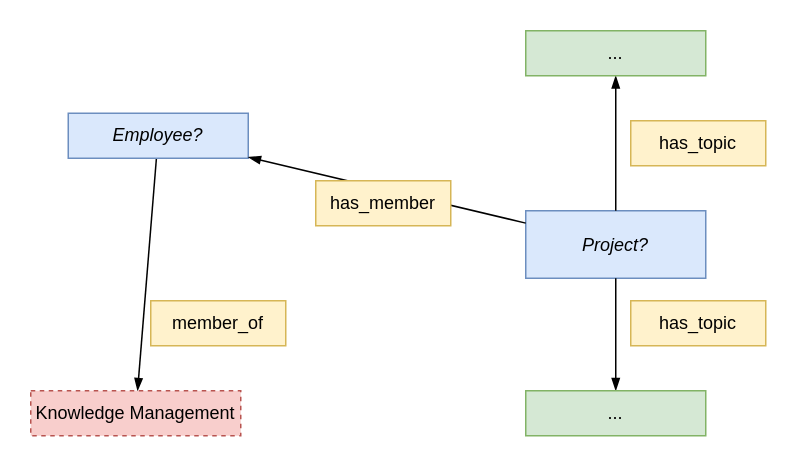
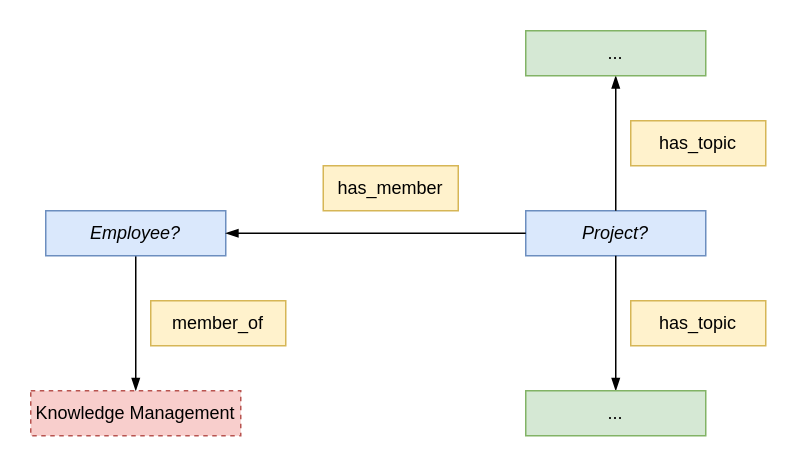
  <mxCell id="0" />
  <mxCell id="1" parent="0" />
  <mxCell id="2" style="edgeStyle=none;rounded=0;comic=0;orthogonalLoop=1;jettySize=auto;html=1;endArrow=blockThin;endFill=1;strokeWidth=1;fontSize=12;fontColor=#0000FF;" edge="1" parent="1" source="3" target="4"><mxGeometry relative="1" as="geometry"><mxPoint x="310" y="90" as="targetPoint" /></mxGeometry></mxCell>
- <mxCell id="3" value="&lt;i&gt;Employee?&lt;/i&gt;" style="rounded=0;whiteSpace=wrap;html=1;shadow=0;glass=0;strokeColor=#6c8ebf;strokeWidth=1;fontSize=12;align=center;fillColor=#dae8fc;fontStyle=0" vertex="1" parent="1"><mxGeometry x="45" y="75" width="120" height="30" as="geometry" /></mxCell>
+ <mxCell id="3" value="&lt;i&gt;Employee?&lt;/i&gt;" style="rounded=0;whiteSpace=wrap;html=1;shadow=0;glass=0;strokeColor=#6c8ebf;strokeWidth=1;fontSize=12;align=center;fillColor=#dae8fc;fontStyle=0" vertex="1" parent="1"><mxGeometry x="30" y="140" width="120" height="30" as="geometry" /></mxCell>
  <mxCell id="4" value="Knowledge Management" style="rounded=0;whiteSpace=wrap;html=1;shadow=0;glass=0;strokeColor=#b85450;strokeWidth=1;fontSize=12;align=center;fillColor=#f8cecc;fontStyle=0;dashed=1;" vertex="1" parent="1"><mxGeometry x="20" y="260" width="140" height="30" as="geometry" /></mxCell>
  <mxCell id="5" value="member_of" style="rounded=0;whiteSpace=wrap;html=1;shadow=0;glass=0;strokeColor=#d6b656;strokeWidth=1;fontSize=12;align=center;fillColor=#fff2cc;fontStyle=0" vertex="1" parent="1"><mxGeometry x="100" y="200" width="90" height="30" as="geometry" /></mxCell>
- <mxCell id="6" value="Project?" style="rounded=0;whiteSpace=wrap;html=1;shadow=0;glass=0;strokeColor=#6c8ebf;strokeWidth=1;fontSize=12;align=center;fillColor=#dae8fc;fontStyle=2" vertex="1" parent="1"><mxGeometry x="350" y="140" width="120" height="45" as="geometry" /></mxCell>
+ <mxCell id="6" value="Project?" style="rounded=0;whiteSpace=wrap;html=1;shadow=0;glass=0;strokeColor=#6c8ebf;strokeWidth=1;fontSize=12;align=center;fillColor=#dae8fc;fontStyle=2" vertex="1" parent="1"><mxGeometry x="350" y="140" width="120" height="30" as="geometry" /></mxCell>
  <mxCell id="7" style="edgeStyle=none;rounded=0;comic=0;orthogonalLoop=1;jettySize=auto;html=1;endArrow=blockThin;endFill=1;strokeWidth=1;fontSize=12;fontColor=#0000FF;" edge="1" parent="1" source="6" target="3"><mxGeometry relative="1" as="geometry"><mxPoint x="120" y="290" as="targetPoint" /><mxPoint x="250" y="200" as="sourcePoint" /></mxGeometry></mxCell>
- <mxCell id="8" value="has_member" style="rounded=0;whiteSpace=wrap;html=1;shadow=0;glass=0;strokeColor=#d6b656;strokeWidth=1;fontSize=12;align=center;fillColor=#fff2cc;fontStyle=0" vertex="1" parent="1"><mxGeometry x="210" y="120" width="90" height="30" as="geometry" /></mxCell>
+ <mxCell id="8" value="has_member" style="rounded=0;whiteSpace=wrap;html=1;shadow=0;glass=0;strokeColor=#d6b656;strokeWidth=1;fontSize=12;align=center;fillColor=#fff2cc;fontStyle=0" vertex="1" parent="1"><mxGeometry x="215" y="110" width="90" height="30" as="geometry" /></mxCell>
  <mxCell id="9" style="edgeStyle=none;rounded=0;comic=0;orthogonalLoop=1;jettySize=auto;html=1;endArrow=blockThin;endFill=1;strokeWidth=1;fontSize=12;fontColor=#0000FF;" edge="1" parent="1" source="6" target="14"><mxGeometry relative="1" as="geometry"><mxPoint x="480" y="260" as="targetPoint" /><mxPoint x="450" y="250" as="sourcePoint" /></mxGeometry></mxCell>
  <mxCell id="10" style="edgeStyle=none;rounded=0;comic=0;orthogonalLoop=1;jettySize=auto;html=1;endArrow=blockThin;endFill=1;strokeWidth=1;fontSize=12;fontColor=#0000FF;" edge="1" parent="1" source="6" target="11"><mxGeometry relative="1" as="geometry"><mxPoint x="210" y="175" as="targetPoint" /><mxPoint x="370" y="175" as="sourcePoint" /></mxGeometry></mxCell>
  <mxCell id="11" value="..." style="rounded=0;whiteSpace=wrap;html=1;shadow=0;glass=0;strokeColor=#82b366;strokeWidth=1;fontSize=12;align=center;fillColor=#d5e8d4;fontStyle=0" vertex="1" parent="1"><mxGeometry x="350" y="20" width="120" height="30" as="geometry" /></mxCell>
  <mxCell id="12" value="has_topic" style="rounded=0;whiteSpace=wrap;html=1;shadow=0;glass=0;strokeColor=#d6b656;strokeWidth=1;fontSize=12;align=center;fillColor=#fff2cc;fontStyle=0" vertex="1" parent="1"><mxGeometry x="420" y="200" width="90" height="30" as="geometry" /></mxCell>
  <mxCell id="13" value="has_topic" style="rounded=0;whiteSpace=wrap;html=1;shadow=0;glass=0;strokeColor=#d6b656;strokeWidth=1;fontSize=12;align=center;fillColor=#fff2cc;fontStyle=0" vertex="1" parent="1"><mxGeometry x="420" y="80" width="90" height="30" as="geometry" /></mxCell>
  <mxCell id="14" value="..." style="rounded=0;whiteSpace=wrap;html=1;shadow=0;glass=0;strokeColor=#82b366;strokeWidth=1;fontSize=12;align=center;fillColor=#d5e8d4;fontStyle=0" vertex="1" parent="1"><mxGeometry x="350" y="260" width="120" height="30" as="geometry" /></mxCell>
